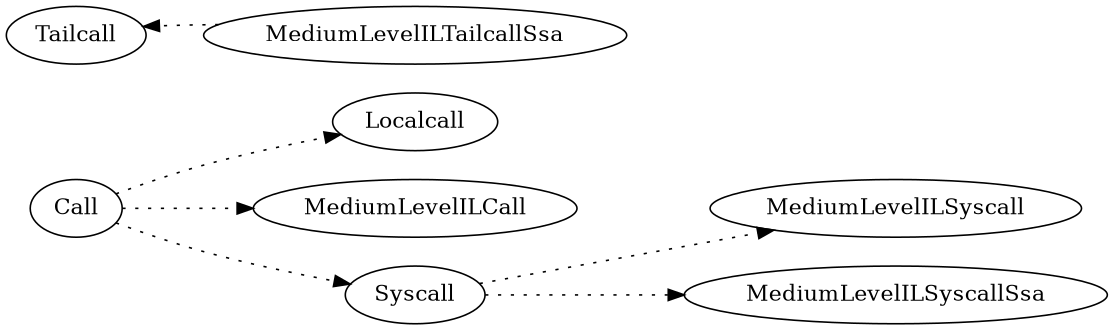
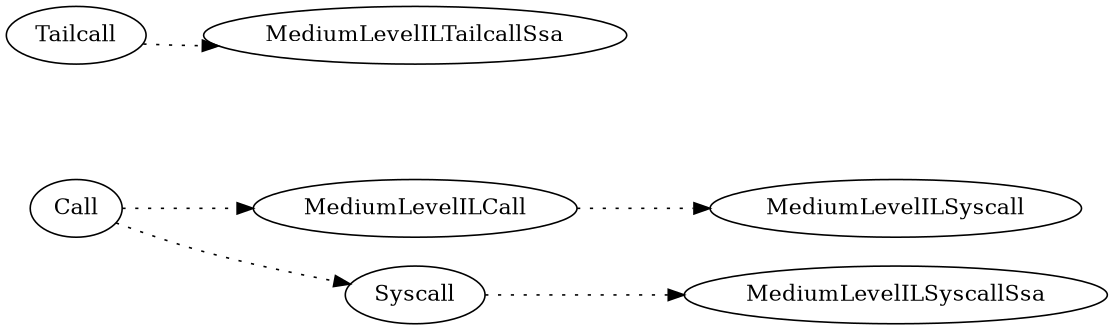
  digraph {
    rankdir=LR
    edge [style=dotted]
    Call
-   Localcall
    Syscall
    MediumLevelILCall
    MediumLevelILSyscall
    MediumLevelILSyscallSsa
    Tailcall
    MediumLevelILTailcallSsa
-   Call -> Localcall
    Call -> Syscall
    Call -> MediumLevelILCall
-   Syscall -> MediumLevelILSyscall
+   MediumLevelILCall -> MediumLevelILSyscall
    Syscall -> MediumLevelILSyscallSsa
-   MediumLevelILTailcallSsa -> Tailcall
+   Tailcall -> MediumLevelILTailcallSsa
  }
